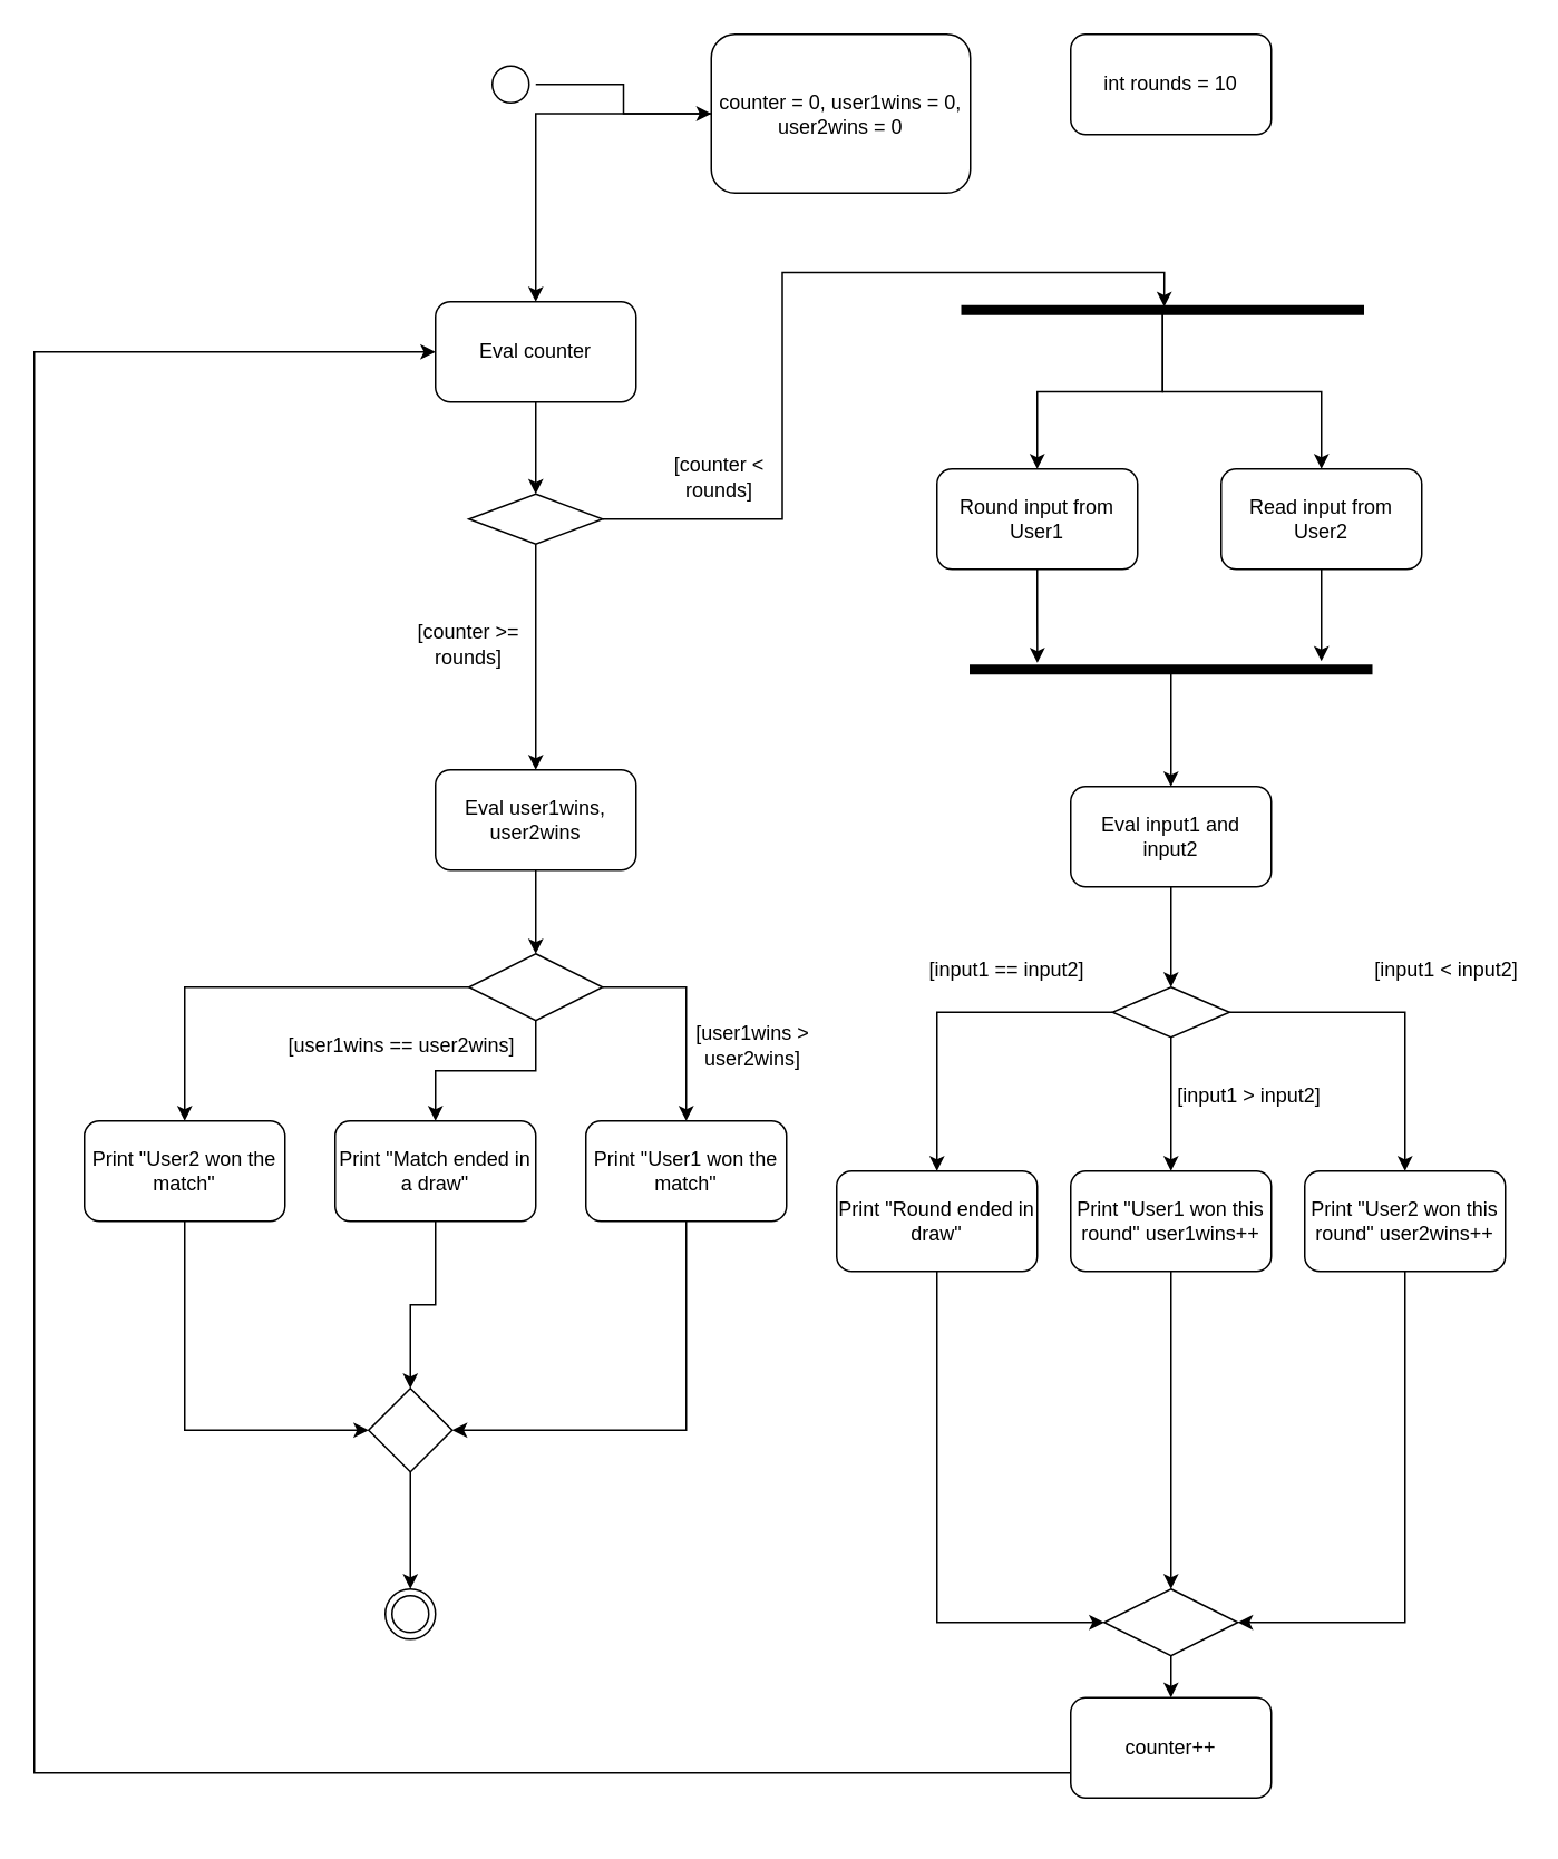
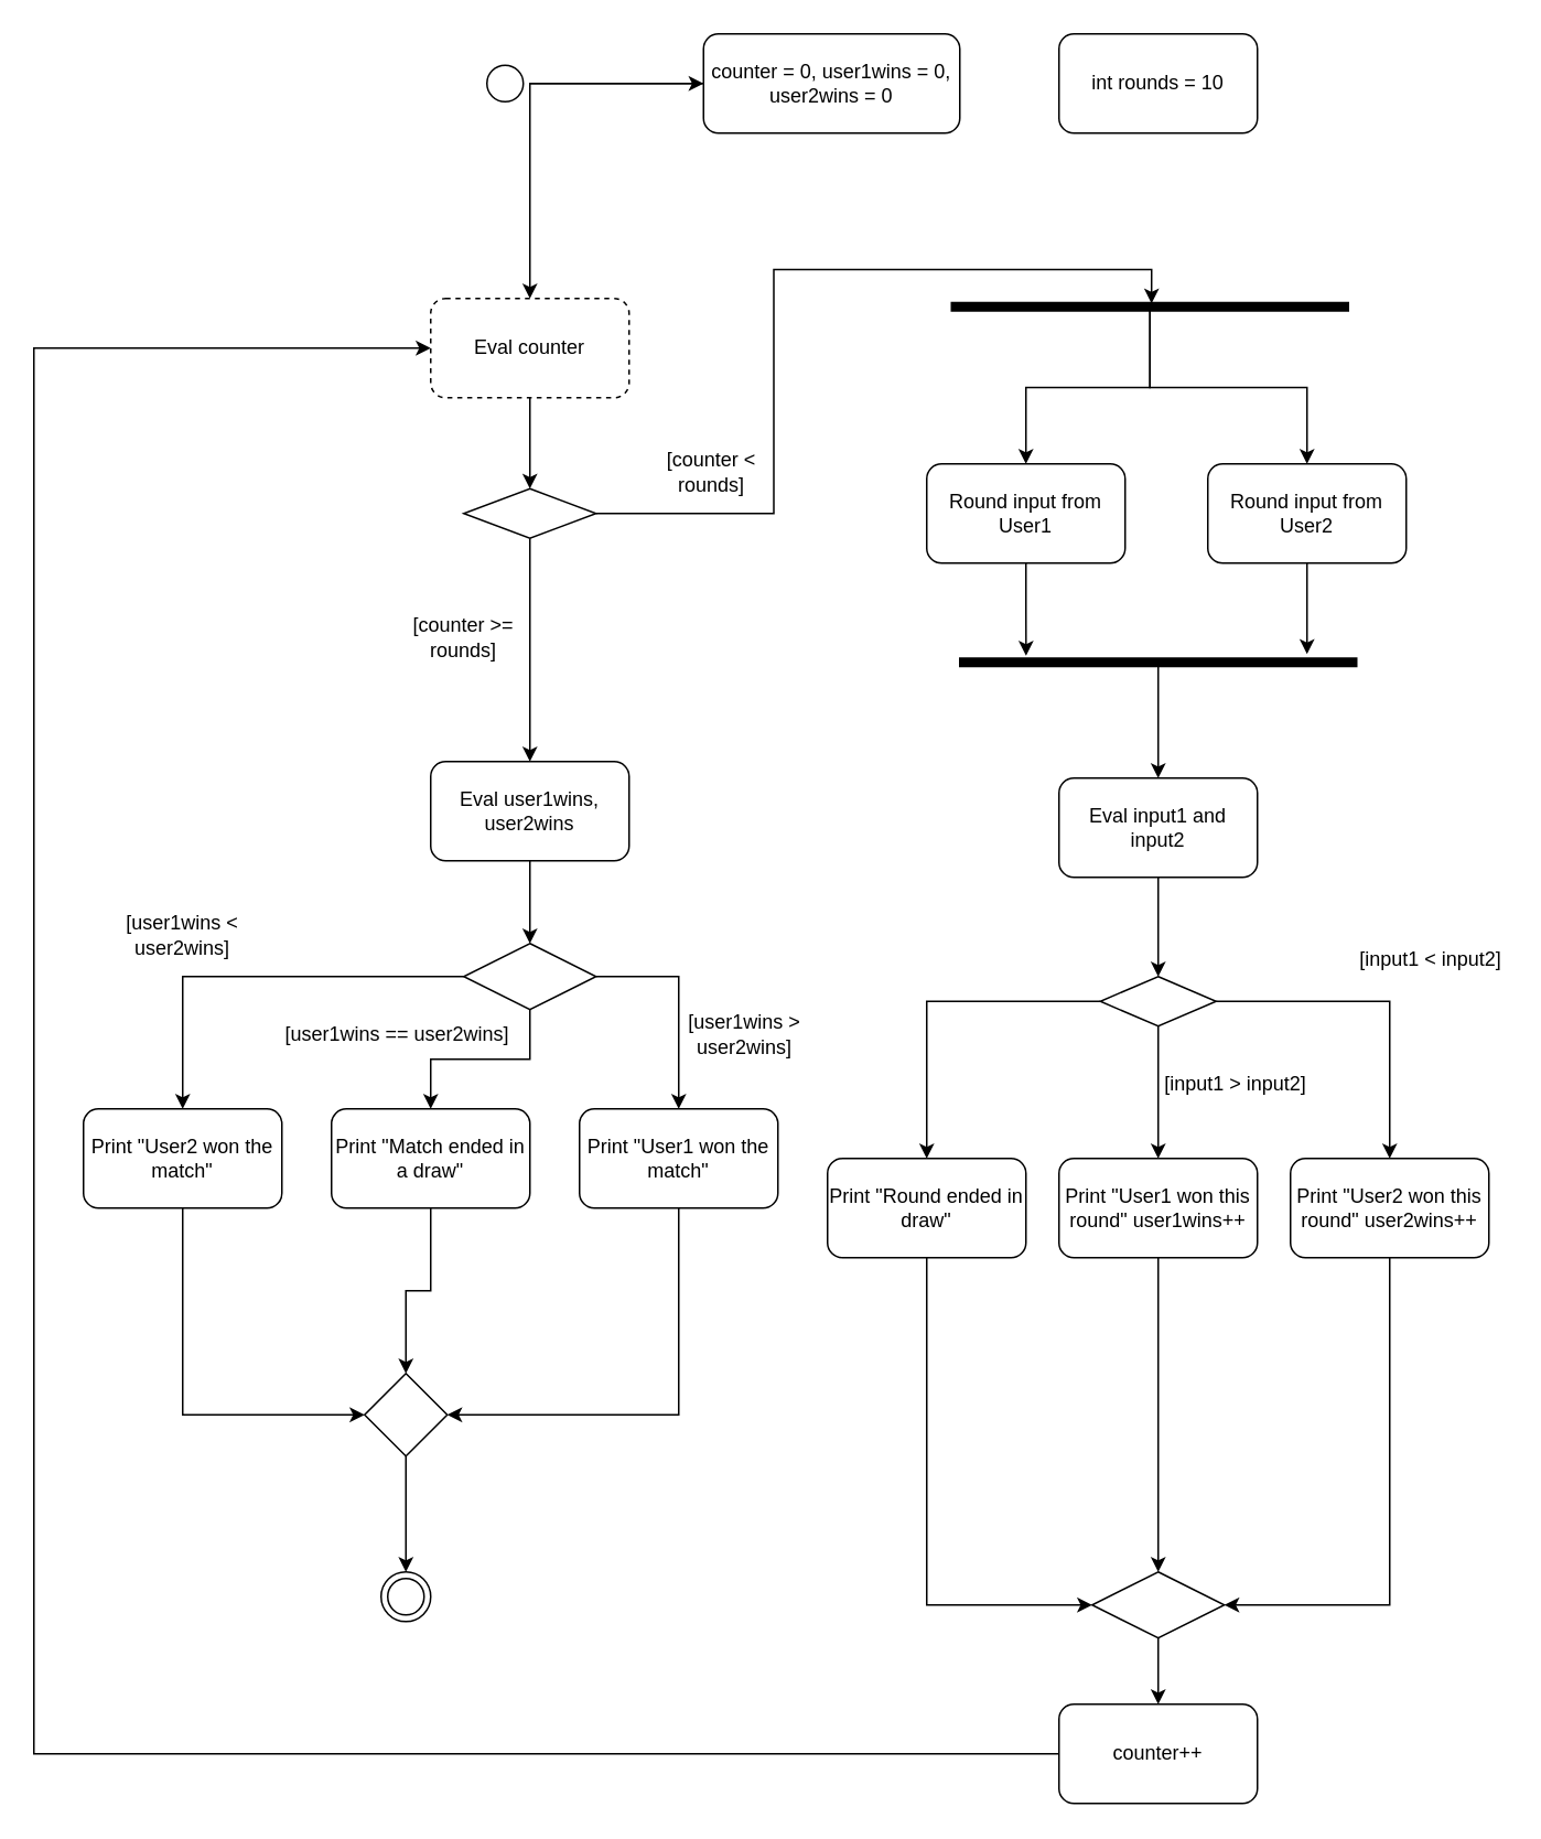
  <mxCell id="0" />
  <mxCell id="1" parent="0" />
  <mxCell id="2" style="edgeStyle=orthogonalEdgeStyle;rounded=0;orthogonalLoop=1;jettySize=auto;html=1;entryX=0;entryY=0.5;entryDx=0;entryDy=0;" edge="1" parent="1" source="3" target="6"><mxGeometry relative="1" as="geometry" /></mxCell>
  <mxCell id="3" value="" style="ellipse;html=1;shape=startState;" vertex="1" parent="1"><mxGeometry x="290" y="35" width="30" height="30" as="geometry" /></mxCell>
  <mxCell id="4" value="" style="ellipse;html=1;shape=endState;" vertex="1" parent="1"><mxGeometry x="230" y="950" width="30" height="30" as="geometry" /></mxCell>
  <mxCell id="5" style="edgeStyle=orthogonalEdgeStyle;rounded=0;orthogonalLoop=1;jettySize=auto;html=1;" edge="1" parent="1" source="6" target="37"><mxGeometry relative="1" as="geometry" /></mxCell>
- <mxCell id="6" value="counter = 0, user1wins = 0,&lt;div&gt;user2wins = 0&lt;/div&gt;" style="rounded=1;whiteSpace=wrap;html=1;" vertex="1" parent="1"><mxGeometry x="425" y="20" width="155" height="95" as="geometry" /></mxCell>
+ <mxCell id="6" value="counter = 0, user1wins = 0,&lt;div&gt;user2wins = 0&lt;/div&gt;" style="rounded=1;whiteSpace=wrap;html=1;" vertex="1" parent="1"><mxGeometry x="425" y="20" width="155" height="60" as="geometry" /></mxCell>
  <mxCell id="7" value="int rounds = 10" style="rounded=1;whiteSpace=wrap;html=1;" vertex="1" parent="1"><mxGeometry x="640" y="20" width="120" height="60" as="geometry" /></mxCell>
  <mxCell id="8" style="edgeStyle=orthogonalEdgeStyle;rounded=0;orthogonalLoop=1;jettySize=auto;html=1;" edge="1" parent="1" source="10" target="11"><mxGeometry relative="1" as="geometry" /></mxCell>
  <mxCell id="9" style="edgeStyle=orthogonalEdgeStyle;rounded=0;orthogonalLoop=1;jettySize=auto;html=1;entryX=0.5;entryY=0;entryDx=0;entryDy=0;" edge="1" parent="1" source="10" target="12"><mxGeometry relative="1" as="geometry" /></mxCell>
  <mxCell id="10" value="" style="html=1;points=[];perimeter=orthogonalPerimeter;fillColor=strokeColor;rotation=90;" vertex="1" parent="1"><mxGeometry x="692.5" y="65" width="5" height="240" as="geometry" /></mxCell>
- <mxCell id="11" value="Read input from User2" style="rounded=1;whiteSpace=wrap;html=1;" vertex="1" parent="1"><mxGeometry x="730" y="280" width="120" height="60" as="geometry" /></mxCell>
+ <mxCell id="11" value="Round input from User2" style="rounded=1;whiteSpace=wrap;html=1;" vertex="1" parent="1"><mxGeometry x="730" y="280" width="120" height="60" as="geometry" /></mxCell>
  <mxCell id="12" value="Round input from User1" style="rounded=1;whiteSpace=wrap;html=1;" vertex="1" parent="1"><mxGeometry x="560" y="280" width="120" height="60" as="geometry" /></mxCell>
  <mxCell id="13" style="edgeStyle=orthogonalEdgeStyle;rounded=0;orthogonalLoop=1;jettySize=auto;html=1;entryX=0.5;entryY=0;entryDx=0;entryDy=0;" edge="1" parent="1" source="14" target="22"><mxGeometry relative="1" as="geometry" /></mxCell>
  <mxCell id="14" value="" style="html=1;points=[];perimeter=orthogonalPerimeter;fillColor=strokeColor;rotation=90;" vertex="1" parent="1"><mxGeometry x="697.5" y="280" width="5" height="240" as="geometry" /></mxCell>
  <mxCell id="15" style="edgeStyle=orthogonalEdgeStyle;rounded=0;orthogonalLoop=1;jettySize=auto;html=1;entryX=-0.5;entryY=0.125;entryDx=0;entryDy=0;entryPerimeter=0;" edge="1" parent="1" source="11" target="14"><mxGeometry relative="1" as="geometry" /></mxCell>
  <mxCell id="16" style="edgeStyle=orthogonalEdgeStyle;rounded=0;orthogonalLoop=1;jettySize=auto;html=1;entryX=-0.3;entryY=0.833;entryDx=0;entryDy=0;entryPerimeter=0;" edge="1" parent="1" source="12" target="14"><mxGeometry relative="1" as="geometry" /></mxCell>
  <mxCell id="17" style="edgeStyle=orthogonalEdgeStyle;rounded=0;orthogonalLoop=1;jettySize=auto;html=1;entryX=0.5;entryY=0;entryDx=0;entryDy=0;" edge="1" parent="1" source="20" target="24"><mxGeometry relative="1" as="geometry" /></mxCell>
  <mxCell id="18" style="edgeStyle=orthogonalEdgeStyle;rounded=0;orthogonalLoop=1;jettySize=auto;html=1;entryX=0.5;entryY=0;entryDx=0;entryDy=0;" edge="1" parent="1" source="20" target="26"><mxGeometry relative="1" as="geometry" /></mxCell>
  <mxCell id="19" style="edgeStyle=orthogonalEdgeStyle;rounded=0;orthogonalLoop=1;jettySize=auto;html=1;entryX=0.5;entryY=0;entryDx=0;entryDy=0;" edge="1" parent="1" source="20" target="28"><mxGeometry relative="1" as="geometry" /></mxCell>
  <mxCell id="20" value="" style="rhombus;whiteSpace=wrap;html=1;" vertex="1" parent="1"><mxGeometry x="665" y="590" width="70" height="30" as="geometry" /></mxCell>
  <mxCell id="21" style="edgeStyle=orthogonalEdgeStyle;rounded=0;orthogonalLoop=1;jettySize=auto;html=1;entryX=0.5;entryY=0;entryDx=0;entryDy=0;" edge="1" parent="1" source="22" target="20"><mxGeometry relative="1" as="geometry" /></mxCell>
  <mxCell id="22" value="Eval input1 and input2" style="rounded=1;whiteSpace=wrap;html=1;" vertex="1" parent="1"><mxGeometry x="640" y="470" width="120" height="60" as="geometry" /></mxCell>
  <mxCell id="23" style="edgeStyle=orthogonalEdgeStyle;rounded=0;orthogonalLoop=1;jettySize=auto;html=1;entryX=0;entryY=0.5;entryDx=0;entryDy=0;" edge="1" parent="1" source="24" target="33"><mxGeometry relative="1" as="geometry"><Array as="points"><mxPoint x="560" y="970" /></Array></mxGeometry></mxCell>
  <mxCell id="24" value="Print &quot;Round ended in draw&quot;" style="rounded=1;whiteSpace=wrap;html=1;" vertex="1" parent="1"><mxGeometry x="500" y="700" width="120" height="60" as="geometry" /></mxCell>
  <mxCell id="25" style="edgeStyle=orthogonalEdgeStyle;rounded=0;orthogonalLoop=1;jettySize=auto;html=1;entryX=0.5;entryY=0;entryDx=0;entryDy=0;" edge="1" parent="1" source="26" target="33"><mxGeometry relative="1" as="geometry"><mxPoint x="700" y="930" as="targetPoint" /></mxGeometry></mxCell>
  <mxCell id="26" value="Print &quot;User1 won this round&quot; user1wins++" style="rounded=1;whiteSpace=wrap;html=1;" vertex="1" parent="1"><mxGeometry x="640" y="700" width="120" height="60" as="geometry" /></mxCell>
  <mxCell id="27" style="edgeStyle=orthogonalEdgeStyle;rounded=0;orthogonalLoop=1;jettySize=auto;html=1;entryX=1;entryY=0.5;entryDx=0;entryDy=0;" edge="1" parent="1" source="28" target="33"><mxGeometry relative="1" as="geometry"><Array as="points"><mxPoint x="840" y="970" /></Array></mxGeometry></mxCell>
  <mxCell id="28" value="Print &quot;User2 won this round&quot; user2wins++" style="rounded=1;whiteSpace=wrap;html=1;" vertex="1" parent="1"><mxGeometry x="780" y="700" width="120" height="60" as="geometry" /></mxCell>
- <mxCell id="29" value="[input1 == input2]" style="text;html=1;align=center;verticalAlign=middle;whiteSpace=wrap;rounded=0;" vertex="1" parent="1"><mxGeometry x="554" y="565" width="96" height="30" as="geometry" /></mxCell>
  <mxCell id="30" value="[input1 &amp;gt; input2]" style="text;html=1;align=center;verticalAlign=middle;whiteSpace=wrap;rounded=0;" vertex="1" parent="1"><mxGeometry x="702.5" y="640" width="87.5" height="30" as="geometry" /></mxCell>
  <mxCell id="31" value="[input1 &amp;lt; input2]" style="text;html=1;align=center;verticalAlign=middle;whiteSpace=wrap;rounded=0;" vertex="1" parent="1"><mxGeometry x="820" y="565" width="90" height="30" as="geometry" /></mxCell>
  <mxCell id="32" style="edgeStyle=orthogonalEdgeStyle;rounded=0;orthogonalLoop=1;jettySize=auto;html=1;entryX=0.5;entryY=0;entryDx=0;entryDy=0;" edge="1" parent="1" source="33" target="35"><mxGeometry relative="1" as="geometry" /></mxCell>
  <mxCell id="33" value="" style="rhombus;whiteSpace=wrap;html=1;" vertex="1" parent="1"><mxGeometry x="660" y="950" width="80" height="40" as="geometry" /></mxCell>
  <mxCell id="34" style="edgeStyle=orthogonalEdgeStyle;rounded=0;orthogonalLoop=1;jettySize=auto;html=1;entryX=0;entryY=0.5;entryDx=0;entryDy=0;" edge="1" parent="1" source="35" target="37"><mxGeometry relative="1" as="geometry"><Array as="points"><mxPoint x="20" y="1060" /><mxPoint x="20" y="210" /></Array></mxGeometry></mxCell>
- <mxCell id="35" value="counter++" style="rounded=1;whiteSpace=wrap;html=1;" vertex="1" parent="1"><mxGeometry x="640" y="1015" width="120" height="60" as="geometry" /></mxCell>
+ <mxCell id="35" value="counter++" style="rounded=1;whiteSpace=wrap;html=1;" vertex="1" parent="1"><mxGeometry x="640" y="1030" width="120" height="60" as="geometry" /></mxCell>
  <mxCell id="36" style="edgeStyle=orthogonalEdgeStyle;rounded=0;orthogonalLoop=1;jettySize=auto;html=1;entryX=0.5;entryY=0;entryDx=0;entryDy=0;" edge="1" parent="1" source="37" target="39"><mxGeometry relative="1" as="geometry" /></mxCell>
- <mxCell id="37" value="Eval counter" style="rounded=1;whiteSpace=wrap;html=1;" vertex="1" parent="1"><mxGeometry x="260" y="180" width="120" height="60" as="geometry" /></mxCell>
+ <mxCell id="37" value="Eval counter" style="rounded=1;whiteSpace=wrap;html=1;dashed=1;" vertex="1" parent="1"><mxGeometry x="260" y="180" width="120" height="60" as="geometry" /></mxCell>
  <mxCell id="38" style="edgeStyle=orthogonalEdgeStyle;rounded=0;orthogonalLoop=1;jettySize=auto;html=1;entryX=0.5;entryY=0;entryDx=0;entryDy=0;" edge="1" parent="1" source="39" target="41"><mxGeometry relative="1" as="geometry" /></mxCell>
  <mxCell id="39" value="" style="rhombus;whiteSpace=wrap;html=1;" vertex="1" parent="1"><mxGeometry x="280" y="295" width="80" height="30" as="geometry" /></mxCell>
  <mxCell id="40" style="edgeStyle=orthogonalEdgeStyle;rounded=0;orthogonalLoop=1;jettySize=auto;html=1;entryX=0.5;entryY=0;entryDx=0;entryDy=0;" edge="1" parent="1" source="41" target="48"><mxGeometry relative="1" as="geometry" /></mxCell>
  <mxCell id="41" value="Eval user1wins, user2wins" style="rounded=1;whiteSpace=wrap;html=1;" vertex="1" parent="1"><mxGeometry x="260" y="460" width="120" height="60" as="geometry" /></mxCell>
  <mxCell id="42" value="[counter &amp;lt; rounds]" style="text;html=1;align=center;verticalAlign=middle;whiteSpace=wrap;rounded=0;" vertex="1" parent="1"><mxGeometry x="400" y="270" width="60" height="30" as="geometry" /></mxCell>
  <mxCell id="43" value="[counter &amp;gt;= rounds]" style="text;html=1;align=center;verticalAlign=middle;whiteSpace=wrap;rounded=0;" vertex="1" parent="1"><mxGeometry x="240" y="370" width="80" height="30" as="geometry" /></mxCell>
  <mxCell id="44" style="edgeStyle=orthogonalEdgeStyle;rounded=0;orthogonalLoop=1;jettySize=auto;html=1;entryX=0.1;entryY=0.496;entryDx=0;entryDy=0;entryPerimeter=0;" edge="1" parent="1" source="39" target="10"><mxGeometry relative="1" as="geometry" /></mxCell>
  <mxCell id="45" style="edgeStyle=orthogonalEdgeStyle;rounded=0;orthogonalLoop=1;jettySize=auto;html=1;entryX=0.5;entryY=0;entryDx=0;entryDy=0;" edge="1" parent="1" source="48" target="54"><mxGeometry relative="1" as="geometry" /></mxCell>
  <mxCell id="46" style="edgeStyle=orthogonalEdgeStyle;rounded=0;orthogonalLoop=1;jettySize=auto;html=1;entryX=0.5;entryY=0;entryDx=0;entryDy=0;" edge="1" parent="1" source="48" target="52"><mxGeometry relative="1" as="geometry" /></mxCell>
  <mxCell id="47" style="edgeStyle=orthogonalEdgeStyle;rounded=0;orthogonalLoop=1;jettySize=auto;html=1;entryX=0.5;entryY=0;entryDx=0;entryDy=0;" edge="1" parent="1" source="48" target="50"><mxGeometry relative="1" as="geometry"><Array as="points"><mxPoint x="410" y="590" /></Array></mxGeometry></mxCell>
  <mxCell id="48" value="" style="rhombus;whiteSpace=wrap;html=1;" vertex="1" parent="1"><mxGeometry x="280" y="570" width="80" height="40" as="geometry" /></mxCell>
  <mxCell id="49" style="edgeStyle=orthogonalEdgeStyle;rounded=0;orthogonalLoop=1;jettySize=auto;html=1;entryX=1;entryY=0.5;entryDx=0;entryDy=0;" edge="1" parent="1" source="50" target="56"><mxGeometry relative="1" as="geometry"><Array as="points"><mxPoint x="410" y="855" /></Array></mxGeometry></mxCell>
  <mxCell id="50" value="Print &quot;User1 won the match&quot;" style="rounded=1;whiteSpace=wrap;html=1;" vertex="1" parent="1"><mxGeometry x="350" y="670" width="120" height="60" as="geometry" /></mxCell>
  <mxCell id="51" style="edgeStyle=orthogonalEdgeStyle;rounded=0;orthogonalLoop=1;jettySize=auto;html=1;entryX=0.5;entryY=0;entryDx=0;entryDy=0;" edge="1" parent="1" source="52" target="56"><mxGeometry relative="1" as="geometry" /></mxCell>
  <mxCell id="52" value="Print &quot;Match ended in a draw&quot;" style="rounded=1;whiteSpace=wrap;html=1;" vertex="1" parent="1"><mxGeometry x="200" y="670" width="120" height="60" as="geometry" /></mxCell>
  <mxCell id="53" style="edgeStyle=orthogonalEdgeStyle;rounded=0;orthogonalLoop=1;jettySize=auto;html=1;entryX=0;entryY=0.5;entryDx=0;entryDy=0;" edge="1" parent="1" source="54" target="56"><mxGeometry relative="1" as="geometry"><Array as="points"><mxPoint x="110" y="855" /></Array></mxGeometry></mxCell>
  <mxCell id="54" value="Print &quot;User2 won the match&quot;" style="rounded=1;whiteSpace=wrap;html=1;" vertex="1" parent="1"><mxGeometry x="50" y="670" width="120" height="60" as="geometry" /></mxCell>
  <mxCell id="55" style="edgeStyle=orthogonalEdgeStyle;rounded=0;orthogonalLoop=1;jettySize=auto;html=1;entryX=0.5;entryY=0;entryDx=0;entryDy=0;" edge="1" parent="1" source="56" target="4"><mxGeometry relative="1" as="geometry" /></mxCell>
  <mxCell id="56" value="" style="rhombus;whiteSpace=wrap;html=1;" vertex="1" parent="1"><mxGeometry x="220" y="830" width="50" height="50" as="geometry" /></mxCell>
+ <mxCell id="57" value="[user1wins &amp;lt; user2wins]" style="text;html=1;align=center;verticalAlign=middle;whiteSpace=wrap;rounded=0;" vertex="1" parent="1"><mxGeometry x="45" y="549.5" width="130" height="30" as="geometry" /></mxCell>
  <mxCell id="58" value="[user1wins &amp;gt; user2wins]" style="text;html=1;align=center;verticalAlign=middle;whiteSpace=wrap;rounded=0;" vertex="1" parent="1"><mxGeometry x="390" y="610" width="120" height="30" as="geometry" /></mxCell>
  <mxCell id="59" value="[user1wins == user2wins]" style="text;html=1;align=center;verticalAlign=middle;whiteSpace=wrap;rounded=0;" vertex="1" parent="1"><mxGeometry y="610" width="140" height="30" as="geometry" x="170" /></mxCell>
